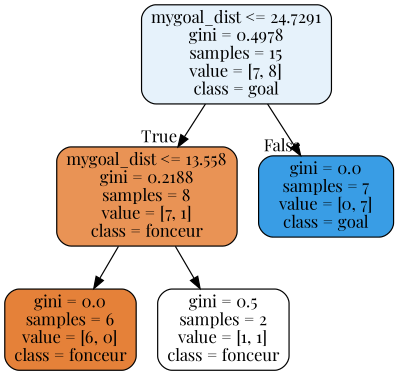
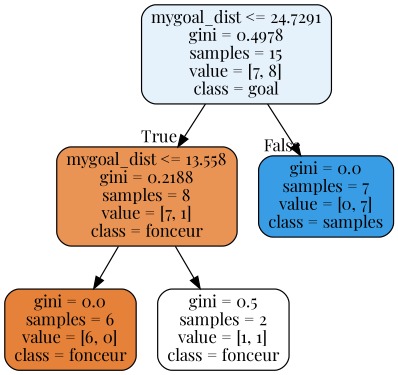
  digraph {
    fontname="Playfair Display"
    node [color=black fontname="Playfair Display" shape=box style="filled, rounded"]
    edge [fontname="Playfair Display"]
    n1 [fillcolor="#399de520" label="mygoal_dist <= 24.7291\ngini = 0.4978\nsamples = 15\nvalue = [7, 8]\nclass = goal"]
    n2 [fillcolor="#e58139db" label="mygoal_dist <= 13.558\ngini = 0.2188\nsamples = 8\nvalue = [7, 1]\nclass = fonceur"]
-   n3 [fillcolor="#399de5ff" label="gini = 0.0\nsamples = 7\nvalue = [0, 7]\nclass = goal"]
+   n3 [fillcolor="#399de5ff" label="gini = 0.0\nsamples = 7\nvalue = [0, 7]\nclass = samples"]
    n4 [fillcolor="#e58139ff" label="gini = 0.0\nsamples = 6\nvalue = [6, 0]\nclass = fonceur"]
    n5 [fillcolor="#e5813900" label="gini = 0.5\nsamples = 2\nvalue = [1, 1]\nclass = fonceur"]
    n1 -> n2 [headlabel=True labelangle=45 labeldistance=2.5]
    n1 -> n3 [headlabel=False labelangle=-45 labeldistance=2.5]
    n2 -> n4
    n2 -> n5
  }
